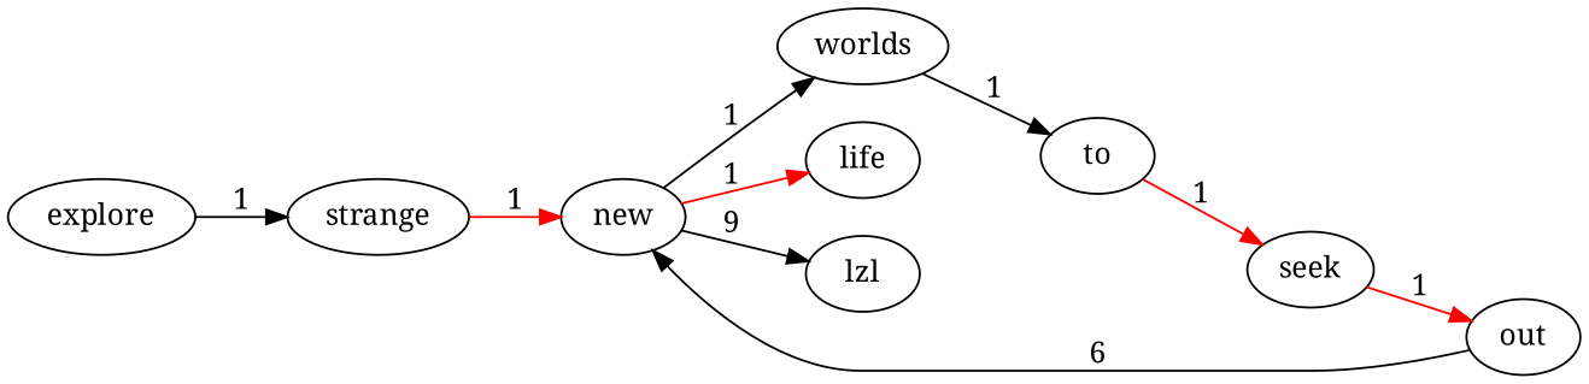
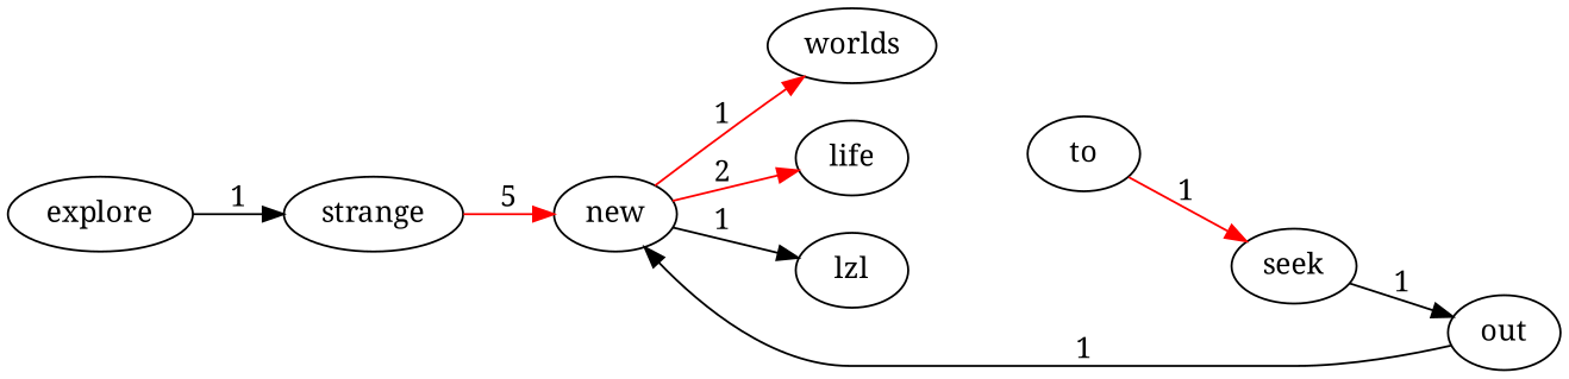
  digraph {
    fontname="Noto Serif"
    rankdir=LR
    node [fontname="Noto Serif"]
    edge [fontname="Noto Serif"]
    n1 [label=new]
    n2 [label=worlds]
    n3 [label=life]
    n4 [label=lzl]
    n5 [label=to]
    n6 [label=seek]
    n7 [label=explore]
    n8 [label=strange]
    n9 [label=out]
-   n1 -> n2 [label=1]
-   n1 -> n3 [color=red label=1]
-   n1 -> n4 [label=9]
-   n2 -> n5 [label=1]
+   n1 -> n2 [label=1 color=red]
+   n1 -> n3 [color=red label=2]
+   n1 -> n4 [label=1]
    n5 -> n6 [color=red label=1]
-   n6 -> n9 [label=1 color=red]
+   n6 -> n9 [label=1]
    n7 -> n8 [color=black label=1]
-   n8 -> n1 [color=red label=1]
-   n9 -> n1 [label=6]
+   n8 -> n1 [color=red label=5]
+   n9 -> n1 [label=1]
  }
